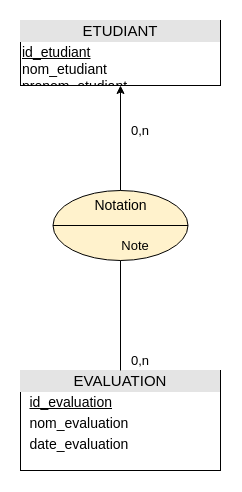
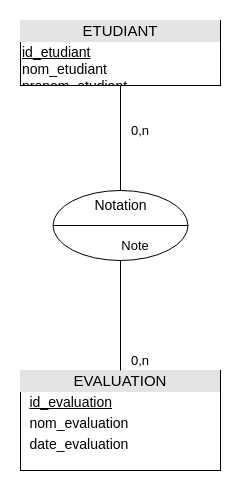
  <mxCell id="0" />
  <mxCell id="1" parent="0" />
  <mxCell id="2" value="&lt;div style=&quot;text-align: center ; box-sizing: border-box ; width: 100% ; background: rgb(228 , 228 , 228) ; padding: 2px&quot;&gt;&lt;font style=&quot;font-size: 15px&quot;&gt;EVALUATION&lt;/font&gt;&lt;/div&gt;&lt;table style=&quot;width: 100% ; font-size: 14px&quot; cellpadding=&quot;2&quot; cellspacing=&quot;0&quot;&gt;&lt;tbody&gt;&lt;tr&gt;&lt;td&gt;&lt;font style=&quot;font-size: 14px&quot;&gt;&lt;br&gt;&lt;/font&gt;&lt;/td&gt;&lt;td&gt;&lt;u&gt;&lt;font style=&quot;font-size: 14px&quot;&gt;id_evaluation&lt;/font&gt;&lt;/u&gt;&lt;/td&gt;&lt;/tr&gt;&lt;tr&gt;&lt;td&gt;&lt;font style=&quot;font-size: 14px&quot;&gt;&lt;br&gt;&lt;/font&gt;&lt;/td&gt;&lt;td&gt;&lt;font style=&quot;font-size: 14px&quot;&gt;nom_evaluation&lt;/font&gt;&lt;/td&gt;&lt;/tr&gt;&lt;tr&gt;&lt;td&gt;&lt;/td&gt;&lt;td&gt;&lt;font style=&quot;font-size: 14px&quot;&gt;date_evaluation&lt;br&gt;&lt;br&gt;&lt;/font&gt;&lt;/td&gt;&lt;/tr&gt;&lt;/tbody&gt;&lt;/table&gt;" style="verticalAlign=top;align=left;overflow=fill;html=1;" parent="1" vertex="1"><mxGeometry x="20" y="370" width="200" height="100" as="geometry" /></mxCell>
  <mxCell id="3" value="&lt;div style=&quot;text-align: center ; box-sizing: border-box ; width: 100% ; background: rgb(228 , 228 , 228) ; padding: 2px&quot;&gt;&lt;font style=&quot;font-size: 15px&quot;&gt;ETUDIANT&lt;/font&gt;&lt;/div&gt;&lt;table style=&quot;width: 100% ; font-size: 14px&quot; cellpadding=&quot;2&quot; cellspacing=&quot;0&quot;&gt;&lt;tbody&gt;&lt;tr&gt;&lt;td&gt;&lt;font style=&quot;font-size: 14px&quot;&gt;&lt;u&gt;id_etudiant&lt;/u&gt;&lt;br&gt;nom_etudiant&lt;br&gt;prenom_etudiant&lt;/font&gt;&lt;/td&gt;&lt;td&gt;&lt;br&gt;&lt;/td&gt;&lt;/tr&gt;&lt;tr&gt;&lt;td&gt;&lt;/td&gt;&lt;td&gt;&lt;font style=&quot;font-size: 14px&quot;&gt;&lt;br&gt;&lt;br&gt;&lt;/font&gt;&lt;/td&gt;&lt;/tr&gt;&lt;/tbody&gt;&lt;/table&gt;" style="verticalAlign=top;align=left;overflow=fill;html=1;" parent="1" vertex="1"><mxGeometry x="20" y="20" width="200" height="65" as="geometry" /></mxCell>
- <mxCell id="4" value="&lt;font style=&quot;font-size: 14px&quot;&gt;Notation&lt;/font&gt;" style="ellipse;whiteSpace=wrap;html=1;rounded=1;shadow=0;sketch=0;verticalAlign=top;fillColor=#fff2cc;" parent="1" vertex="1"><mxGeometry x="52.5" y="190" width="135" height="70" as="geometry" /></mxCell>
+ <mxCell id="4" value="&lt;font style=&quot;font-size: 14px&quot;&gt;Notation&lt;/font&gt;" style="ellipse;whiteSpace=wrap;html=1;rounded=1;shadow=0;sketch=0;verticalAlign=top;" parent="1" vertex="1"><mxGeometry x="52.5" y="190" width="135" height="70" as="geometry" /></mxCell>
  <mxCell id="5" value="" style="endArrow=none;html=1;entryX=0;entryY=0.5;entryDx=0;entryDy=0;exitX=1;exitY=0.5;exitDx=0;exitDy=0;" parent="1" source="4" target="4" edge="1"><mxGeometry width="50" height="50" relative="1" as="geometry"><mxPoint x="150" y="600" as="sourcePoint" /><mxPoint x="200" y="550" as="targetPoint" /></mxGeometry></mxCell>
  <mxCell id="6" value="&lt;font style=&quot;font-size: 13px&quot;&gt;Note&lt;/font&gt;" style="text;html=1;strokeColor=none;fillColor=none;align=center;verticalAlign=middle;whiteSpace=wrap;rounded=0;shadow=0;sketch=0;" parent="1" vertex="1"><mxGeometry x="115" y="235" width="40" height="20" as="geometry" /></mxCell>
  <mxCell id="7" value="" style="endArrow=none;html=1;entryX=0.5;entryY=1;entryDx=0;entryDy=0;exitX=0.5;exitY=0;exitDx=0;exitDy=0;" parent="1" source="2" target="4" edge="1"><mxGeometry width="50" height="50" relative="1" as="geometry"><mxPoint x="100" y="220" as="sourcePoint" /><mxPoint x="150" y="170" as="targetPoint" /></mxGeometry></mxCell>
- <mxCell id="8" value="" style="endArrow=classic;html=1;exitX=0.5;exitY=0;exitDx=0;exitDy=0;entryX=0.5;entryY=1;entryDx=0;entryDy=0;" parent="1" source="4" target="3" edge="1"><mxGeometry width="50" height="50" relative="1" as="geometry"><mxPoint x="119.5" y="230" as="sourcePoint" /><mxPoint x="200" y="170" as="targetPoint" /></mxGeometry></mxCell>
+ <mxCell id="8" value="" style="endArrow=none;html=1;exitX=0.5;exitY=0;exitDx=0;exitDy=0;entryX=0.5;entryY=1;entryDx=0;entryDy=0;" parent="1" source="4" target="3" edge="1"><mxGeometry width="50" height="50" relative="1" as="geometry"><mxPoint x="119.5" y="230" as="sourcePoint" /><mxPoint x="200" y="170" as="targetPoint" /></mxGeometry></mxCell>
  <mxCell id="9" value="&lt;font style=&quot;font-size: 13px&quot;&gt;0,n&lt;/font&gt;" style="text;html=1;strokeColor=none;fillColor=none;align=center;verticalAlign=middle;whiteSpace=wrap;rounded=0;" parent="1" vertex="1"><mxGeometry x="120" y="120" width="40" height="20" as="geometry" /></mxCell>
  <mxCell id="10" value="&lt;font style=&quot;font-size: 13px&quot;&gt;0,n&lt;/font&gt;" style="text;html=1;strokeColor=none;fillColor=none;align=center;verticalAlign=middle;whiteSpace=wrap;rounded=0;" parent="1" vertex="1"><mxGeometry x="120" y="350" width="40" height="20" as="geometry" /></mxCell>
